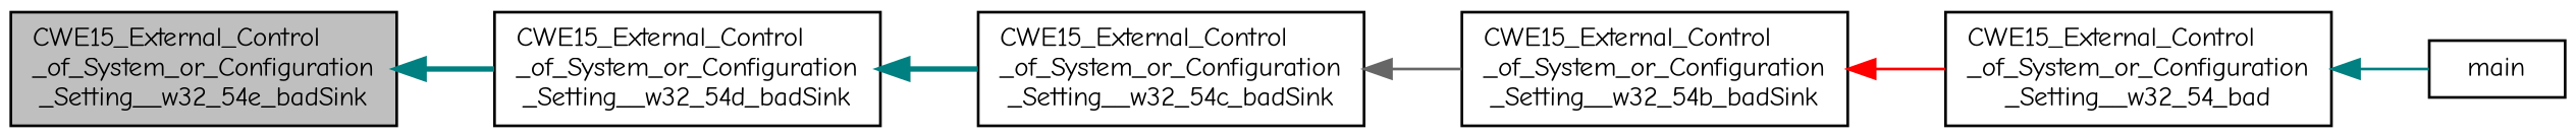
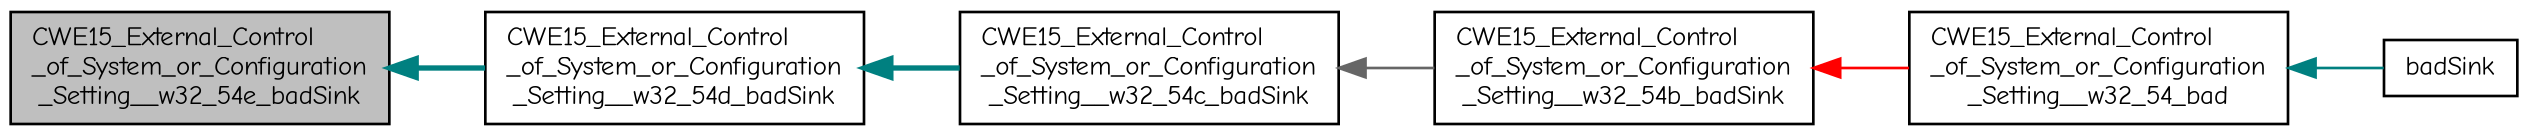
  digraph {
    rankdir=LR
    fontname="Comic Neue"
    node [color=black fillcolor=white fontname="Comic Neue" fontsize=10 shape=record style=filled]
    edge [color=teal dir=back fontname="Comic Neue" fontsize=10 labelfontname=Helvetica labelfontsize=10 style=solid]
    n1 [fillcolor=grey75 fontcolor=black height=0.2 label="CWE15_External_Control\l_of_System_or_Configuration\l_Setting__w32_54e_badSink" width=0.4]
    n2 [height=0.2 label="CWE15_External_Control\l_of_System_or_Configuration\l_Setting__w32_54d_badSink" width=0.4]
    n3 [height=0.2 label="CWE15_External_Control\l_of_System_or_Configuration\l_Setting__w32_54c_badSink" width=0.4]
    n4 [height=0.2 label="CWE15_External_Control\l_of_System_or_Configuration\l_Setting__w32_54b_badSink" width=0.4]
    n5 [height=0.2 label="CWE15_External_Control\l_of_System_or_Configuration\l_Setting__w32_54_bad" width=0.4]
-   n6 [height=0.2 label=main width=0.4]
+   n6 [height=0.2 label=badSink width=0.4]
    n1 -> n2 [style=bold]
    n2 -> n3 [style=bold]
    n3 -> n4 [color=gray40]
    n4 -> n5 [color=red]
    n5 -> n6
  }
